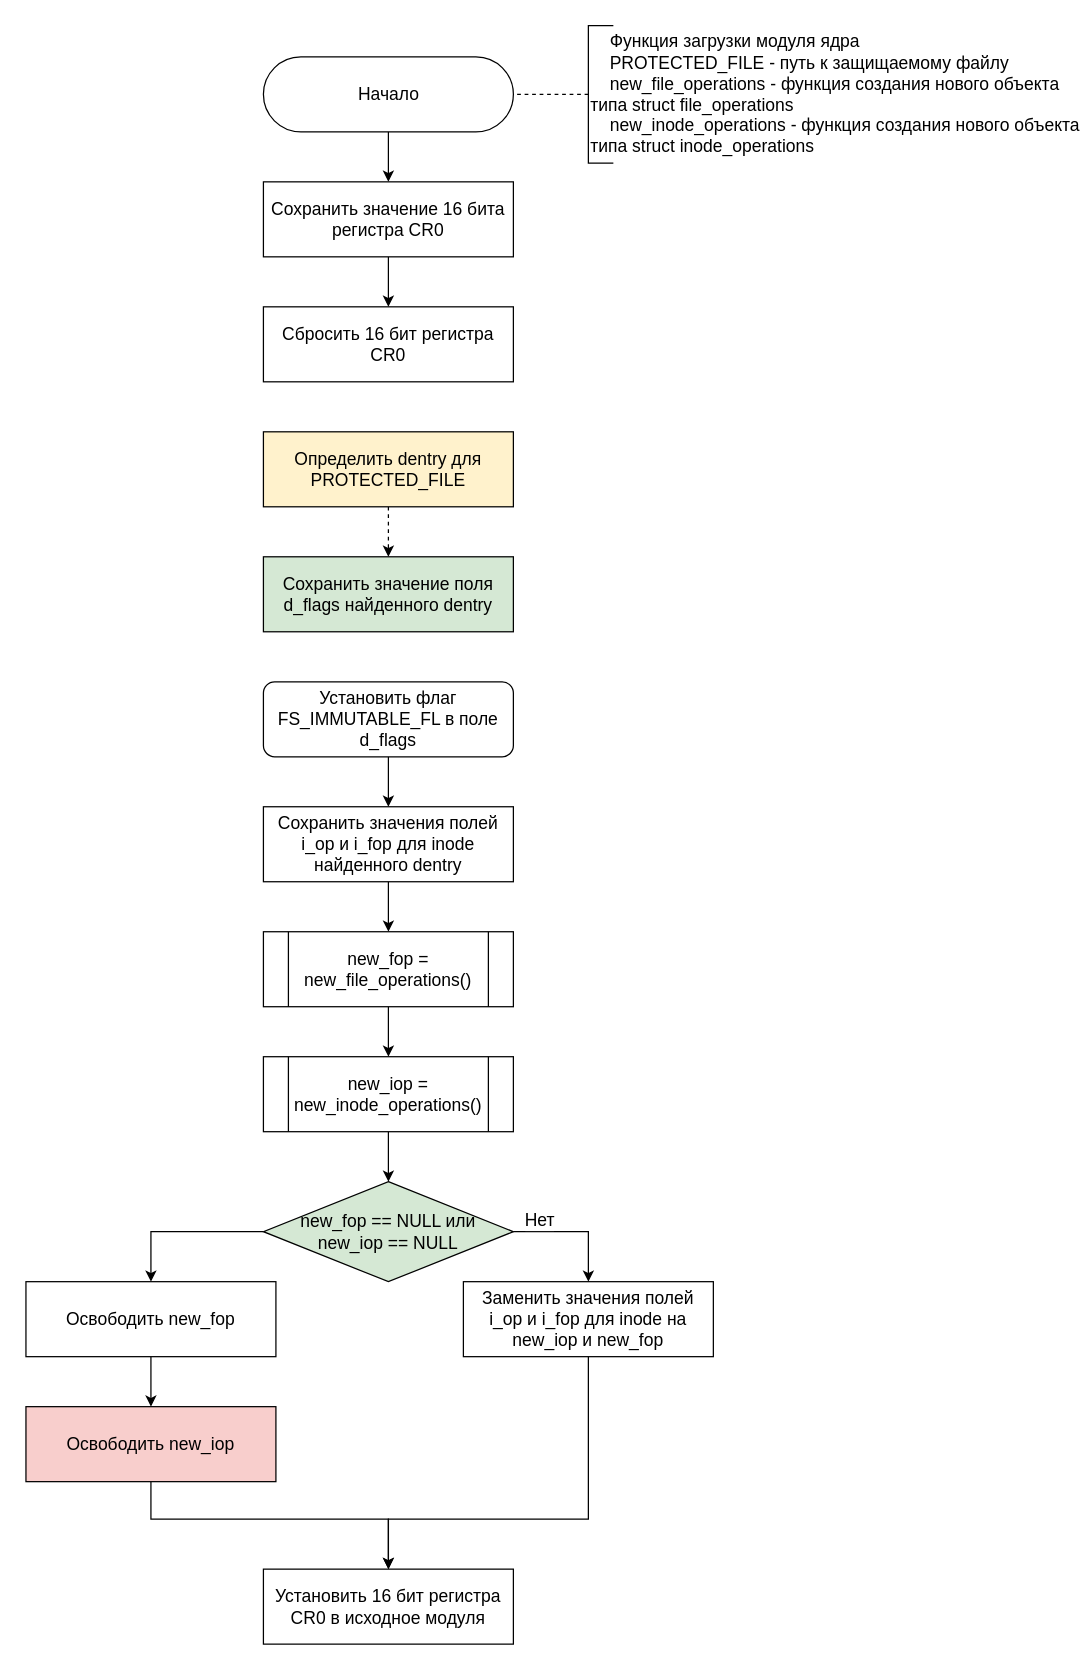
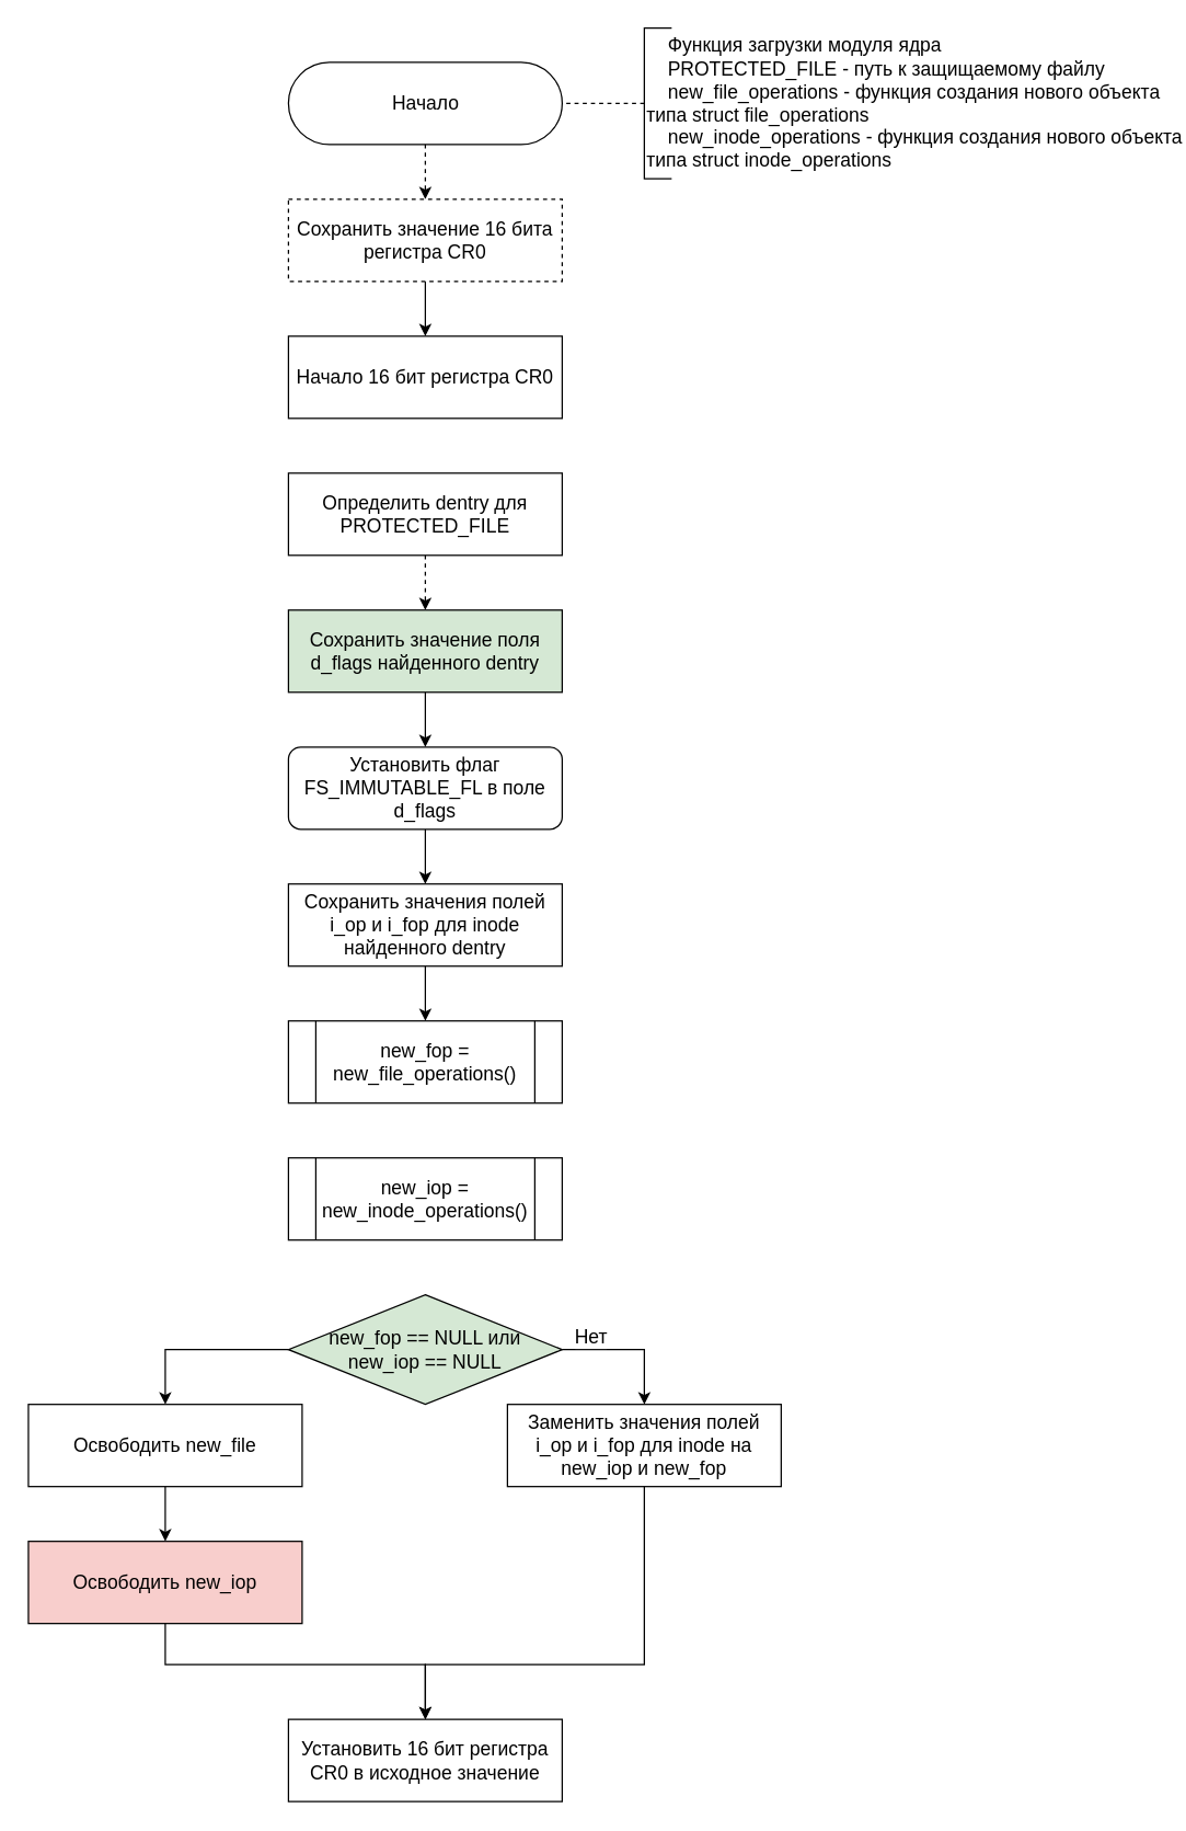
  <mxCell id="0" />
  <mxCell id="1" parent="0" />
- <mxCell id="2" style="edgeStyle=none;html=1;exitX=0.5;exitY=0.5;exitDx=0;exitDy=30;exitPerimeter=0;entryX=0.5;entryY=0;entryDx=0;entryDy=0;fontSize=14;endArrow=classic;endFill=1;" parent="1" source="3" target="12" edge="1"><mxGeometry relative="1" as="geometry" /></mxCell>
+ <mxCell id="2" style="edgeStyle=none;html=1;exitX=0.5;exitY=0.5;exitDx=0;exitDy=30;exitPerimeter=0;entryX=0.5;entryY=0;entryDx=0;entryDy=0;fontSize=14;endArrow=classic;endFill=1;dashed=1;" parent="1" source="3" target="12" edge="1"><mxGeometry relative="1" as="geometry" /></mxCell>
  <mxCell id="3" value="Начало" style="html=1;dashed=0;whitespace=wrap;shape=mxgraph.dfd.start;fontSize=14;" parent="1" vertex="1"><mxGeometry x="210" y="45" width="200" height="60" as="geometry" /></mxCell>
  <mxCell id="4" style="edgeStyle=none;html=1;entryX=1;entryY=0.5;entryDx=0;entryDy=0;entryPerimeter=0;fontSize=14;endArrow=none;endFill=0;dashed=1;" parent="1" source="5" target="3" edge="1"><mxGeometry relative="1" as="geometry" /></mxCell>
  <mxCell id="5" value="&amp;nbsp; &amp;nbsp; Функция загрузки модуля ядра&lt;br&gt;&amp;nbsp; &amp;nbsp; PROTECTED_FILE - путь к защищаемому файлу&lt;br&gt;&amp;nbsp; &amp;nbsp; new_file_operations - функция создания нового объекта&amp;nbsp;&lt;br&gt;типа struct file_operations&lt;br&gt;&amp;nbsp; &amp;nbsp; new_inode_operations - функция создания нового объекта&lt;br&gt;типа struct inode_operations" style="strokeWidth=1;html=1;shape=mxgraph.flowchart.annotation_1;align=left;pointerEvents=1;fontSize=14;" parent="1" vertex="1"><mxGeometry x="470" y="20" width="20" height="110" as="geometry" /></mxCell>
  <mxCell id="6" style="edgeStyle=none;html=1;exitX=0.5;exitY=1;exitDx=0;exitDy=0;entryX=0.5;entryY=0;entryDx=0;entryDy=0;fontSize=14;endArrow=classic;endFill=1;dashed=1;" parent="1" source="7" target="9" edge="1"><mxGeometry relative="1" as="geometry" /></mxCell>
- <mxCell id="7" value="Определить dentry для PROTECTED_FILE" style="whiteSpace=wrap;html=1;fontSize=14;strokeWidth=1;fillColor=#fff2cc;" parent="1" vertex="1"><mxGeometry x="210" y="345" width="200" height="60" as="geometry" /></mxCell>
+ <mxCell id="7" value="Определить dentry для PROTECTED_FILE" style="whiteSpace=wrap;html=1;fontSize=14;strokeWidth=1;" parent="1" vertex="1"><mxGeometry x="210" y="345" width="200" height="60" as="geometry" /></mxCell>
+ <mxCell id="8" style="edgeStyle=none;html=1;exitX=0.5;exitY=1;exitDx=0;exitDy=0;entryX=0.5;entryY=0;entryDx=0;entryDy=0;fontSize=14;endArrow=classic;endFill=1;" parent="1" source="9" target="14" edge="1"><mxGeometry relative="1" as="geometry" /></mxCell>
  <mxCell id="9" value="Сохранить значение поля d_flags найденного dentry" style="whiteSpace=wrap;html=1;fontSize=14;strokeWidth=1;fillColor=#d5e8d4;" parent="1" vertex="1"><mxGeometry x="210" y="445" width="200" height="60" as="geometry" /></mxCell>
- <mxCell id="10" value="Сбросить 16 бит регистра CR0" style="whiteSpace=wrap;html=1;fontSize=14;strokeWidth=1;" parent="1" vertex="1"><mxGeometry x="210" y="245" width="200" height="60" as="geometry" /></mxCell>
+ <mxCell id="10" value="Начало 16 бит регистра CR0" style="whiteSpace=wrap;html=1;fontSize=14;strokeWidth=1;" parent="1" vertex="1"><mxGeometry x="210" y="245" width="200" height="60" as="geometry" /></mxCell>
  <mxCell id="11" style="edgeStyle=none;html=1;exitX=0.5;exitY=1;exitDx=0;exitDy=0;entryX=0.5;entryY=0;entryDx=0;entryDy=0;fontSize=14;endArrow=classic;endFill=1;" parent="1" source="12" target="10" edge="1"><mxGeometry relative="1" as="geometry" /></mxCell>
- <mxCell id="12" value="Сохранить значение 16 бита регистра CR0" style="whiteSpace=wrap;html=1;fontSize=14;strokeWidth=1;" parent="1" vertex="1"><mxGeometry x="210" y="145" width="200" height="60" as="geometry" /></mxCell>
+ <mxCell id="12" value="Сохранить значение 16 бита регистра CR0" style="whiteSpace=wrap;html=1;fontSize=14;strokeWidth=1;dashed=1;" parent="1" vertex="1"><mxGeometry x="210" y="145" width="200" height="60" as="geometry" /></mxCell>
  <mxCell id="13" style="edgeStyle=none;html=1;exitX=0.5;exitY=1;exitDx=0;exitDy=0;entryX=0.5;entryY=0;entryDx=0;entryDy=0;fontSize=14;endArrow=classic;endFill=1;" parent="1" source="14" target="16" edge="1"><mxGeometry relative="1" as="geometry" /></mxCell>
  <mxCell id="14" value="Установить флаг FS_IMMUTABLE_FL в поле d_flags" style="whiteSpace=wrap;html=1;fontSize=14;strokeWidth=1;rounded=1;" parent="1" vertex="1"><mxGeometry x="210" y="545" width="200" height="60" as="geometry" /></mxCell>
  <mxCell id="15" style="edgeStyle=none;html=1;exitX=0.5;exitY=1;exitDx=0;exitDy=0;entryX=0.5;entryY=0;entryDx=0;entryDy=0;fontSize=14;endArrow=classic;endFill=1;" parent="1" source="16" target="18" edge="1"><mxGeometry relative="1" as="geometry" /></mxCell>
  <mxCell id="16" value="Сохранить значения полей i_op и i_fop для inode найденного dentry" style="whiteSpace=wrap;html=1;fontSize=14;strokeWidth=1;" parent="1" vertex="1"><mxGeometry x="210" y="645" width="200" height="60" as="geometry" /></mxCell>
- <mxCell id="17" style="edgeStyle=none;html=1;exitX=0.5;exitY=1;exitDx=0;exitDy=0;entryX=0.5;entryY=0;entryDx=0;entryDy=0;fontSize=14;endArrow=classic;endFill=1;" parent="1" source="18" target="20" edge="1"><mxGeometry relative="1" as="geometry" /></mxCell>
  <mxCell id="18" value="new_fop = new_file_operations()" style="shape=process;whiteSpace=wrap;html=1;backgroundOutline=1;fontSize=14;strokeWidth=1;" parent="1" vertex="1"><mxGeometry x="210" y="745" width="200" height="60" as="geometry" /></mxCell>
- <mxCell id="19" style="edgeStyle=none;rounded=0;html=1;exitX=0.5;exitY=1;exitDx=0;exitDy=0;entryX=0.5;entryY=0;entryDx=0;entryDy=0;fontSize=14;endArrow=classic;endFill=1;" parent="1" source="20" target="26" edge="1"><mxGeometry relative="1" as="geometry" /></mxCell>
  <mxCell id="20" value="new_iop = new_inode_operations()" style="shape=process;whiteSpace=wrap;html=1;backgroundOutline=1;fontSize=14;strokeWidth=1;" parent="1" vertex="1"><mxGeometry x="210" y="845" width="200" height="60" as="geometry" /></mxCell>
  <mxCell id="21" value="Заменить значения полей i_op и i_fop для inode на new_iop и new_fop" style="whiteSpace=wrap;html=1;fontSize=14;strokeWidth=1;" parent="1" vertex="1"><mxGeometry x="370" y="1025" width="200" height="60" as="geometry" /></mxCell>
  <mxCell id="22" style="edgeStyle=none;html=1;entryX=0.5;entryY=0;entryDx=0;entryDy=0;fontSize=14;endArrow=classic;endFill=1;rounded=0;exitX=0.5;exitY=1;exitDx=0;exitDy=0;" parent="1" source="21" target="31" edge="1"><mxGeometry relative="1" as="geometry"><Array as="points"><mxPoint x="470" y="1215" /><mxPoint x="310" y="1215" /></Array><mxPoint x="440" y="1135" as="sourcePoint" /><mxPoint x="310" y="1315" as="targetPoint" /></mxGeometry></mxCell>
  <mxCell id="23" style="edgeStyle=none;html=1;exitX=1;exitY=0.5;exitDx=0;exitDy=0;entryX=0.5;entryY=0;entryDx=0;entryDy=0;fontSize=14;endArrow=classic;endFill=1;rounded=0;" parent="1" source="26" target="21" edge="1"><mxGeometry relative="1" as="geometry"><Array as="points"><mxPoint x="470" y="985" /></Array></mxGeometry></mxCell>
  <mxCell id="24" value="Нет" style="edgeLabel;html=1;align=center;verticalAlign=middle;resizable=0;points=[];fontSize=14;" parent="23" vertex="1" connectable="0"><mxGeometry x="-0.116" relative="1" as="geometry"><mxPoint x="-24" y="-10" as="offset" /></mxGeometry></mxCell>
  <mxCell id="25" style="edgeStyle=none;rounded=0;html=1;exitX=0;exitY=0.5;exitDx=0;exitDy=0;entryX=0.5;entryY=0;entryDx=0;entryDy=0;fontSize=14;endArrow=classic;endFill=1;" parent="1" source="26" target="28" edge="1"><mxGeometry relative="1" as="geometry"><Array as="points"><mxPoint x="120" y="985" /></Array></mxGeometry></mxCell>
  <mxCell id="26" value="new_fop == NULL или&lt;br&gt;new_iop == NULL" style="rhombus;whiteSpace=wrap;html=1;fontSize=14;strokeWidth=1;fillColor=#d5e8d4;" parent="1" vertex="1"><mxGeometry x="210" y="945" width="200" height="80" as="geometry" /></mxCell>
  <mxCell id="27" style="edgeStyle=none;rounded=0;html=1;exitX=0.5;exitY=1;exitDx=0;exitDy=0;entryX=0.5;entryY=0;entryDx=0;entryDy=0;fontSize=14;endArrow=classic;endFill=1;" parent="1" source="28" target="30" edge="1"><mxGeometry relative="1" as="geometry" /></mxCell>
- <mxCell id="28" value="Освободить new_fop" style="whiteSpace=wrap;html=1;fontSize=14;strokeWidth=1;" parent="1" vertex="1"><mxGeometry x="20" y="1025" width="200" height="60" as="geometry" /></mxCell>
+ <mxCell id="28" value="Освободить new_file" style="whiteSpace=wrap;html=1;fontSize=14;strokeWidth=1;" parent="1" vertex="1"><mxGeometry x="20" y="1025" width="200" height="60" as="geometry" /></mxCell>
  <mxCell id="29" style="edgeStyle=none;rounded=0;html=1;exitX=0.5;exitY=1;exitDx=0;exitDy=0;entryX=0.5;entryY=0;entryDx=0;entryDy=0;fontSize=14;endArrow=classic;endFill=1;" parent="1" source="30" target="31" edge="1"><mxGeometry relative="1" as="geometry"><Array as="points"><mxPoint x="120" y="1215" /><mxPoint x="310" y="1215" /></Array><mxPoint x="310" y="1315" as="targetPoint" /></mxGeometry></mxCell>
  <mxCell id="30" value="Освободить new_iop" style="whiteSpace=wrap;html=1;fontSize=14;strokeWidth=1;fillColor=#f8cecc;" parent="1" vertex="1"><mxGeometry x="20" y="1125" width="200" height="60" as="geometry" /></mxCell>
- <mxCell id="31" value="Установить 16 бит регистра CR0 в исходное модуля" style="whiteSpace=wrap;html=1;fontSize=14;strokeWidth=1;" vertex="1" parent="1"><mxGeometry x="210" y="1255" width="200" height="60" as="geometry" /></mxCell>
+ <mxCell id="31" value="Установить 16 бит регистра CR0 в исходное значение" style="whiteSpace=wrap;html=1;fontSize=14;strokeWidth=1;" vertex="1" parent="1"><mxGeometry x="210" y="1255" width="200" height="60" as="geometry" /></mxCell>
